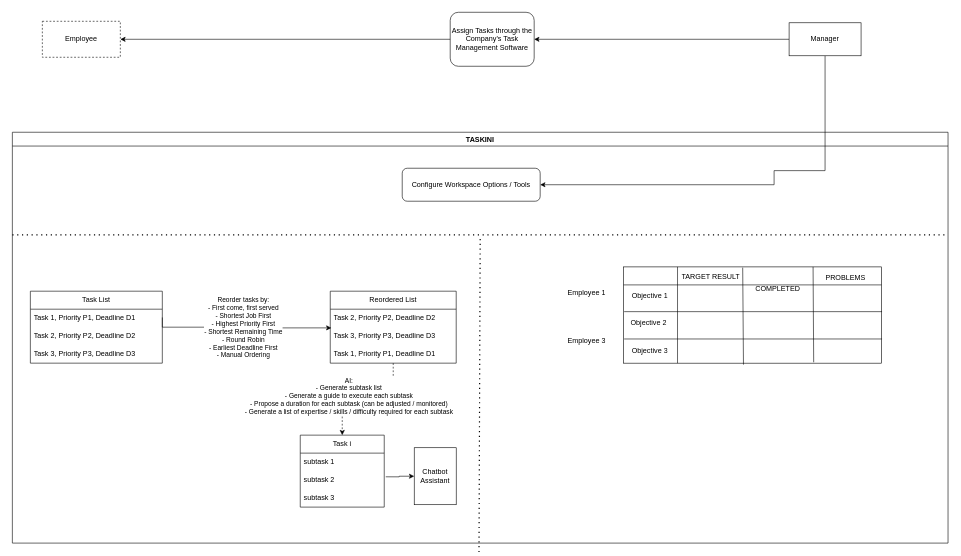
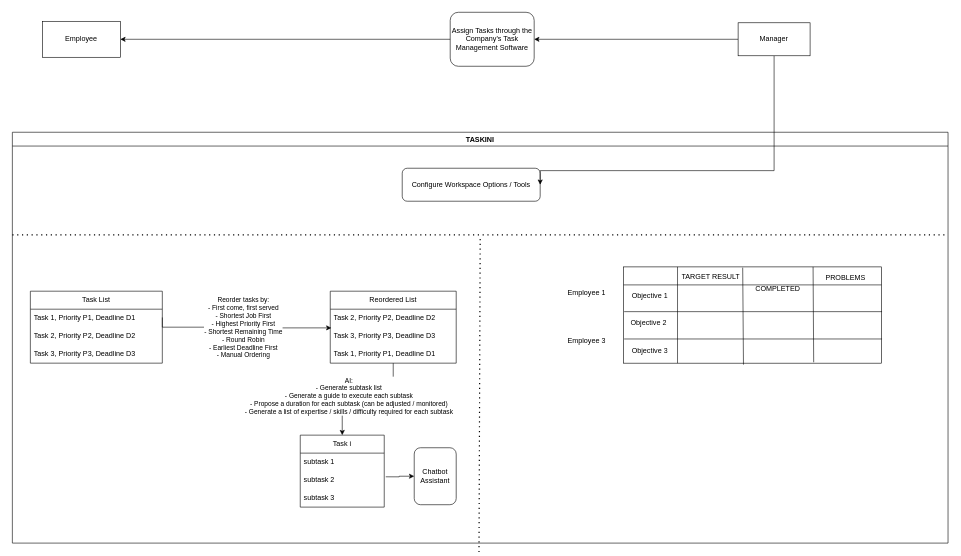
  <mxCell id="0" />
  <mxCell id="1" parent="0" />
  <mxCell id="2" value="TASKINI" style="swimlane;whiteSpace=wrap;html=1;" vertex="1" parent="1"><mxGeometry x="20" y="220" width="1560" height="685" as="geometry" /></mxCell>
  <mxCell id="3" value="Task List" style="swimlane;fontStyle=0;childLayout=stackLayout;horizontal=1;startSize=30;horizontalStack=0;resizeParent=1;resizeParentMax=0;resizeLast=0;collapsible=1;marginBottom=0;whiteSpace=wrap;html=1;" vertex="1" parent="2"><mxGeometry x="30" y="265" width="220" height="120" as="geometry"><mxRectangle x="30" y="130" width="90" height="30" as="alternateBounds" /></mxGeometry></mxCell>
  <mxCell id="4" value="Task 1, Priority P1, Deadline D1" style="text;strokeColor=none;fillColor=none;align=left;verticalAlign=middle;spacingLeft=4;spacingRight=4;overflow=hidden;points=[[0,0.5],[1,0.5]];portConstraint=eastwest;rotatable=0;whiteSpace=wrap;html=1;" vertex="1" parent="3"><mxGeometry y="30" width="220" height="30" as="geometry" /></mxCell>
  <mxCell id="5" value="Task 2, Priority P2, Deadline D2" style="text;strokeColor=none;fillColor=none;align=left;verticalAlign=middle;spacingLeft=4;spacingRight=4;overflow=hidden;points=[[0,0.5],[1,0.5]];portConstraint=eastwest;rotatable=0;whiteSpace=wrap;html=1;" vertex="1" parent="3"><mxGeometry y="60" width="220" height="30" as="geometry" /></mxCell>
  <mxCell id="6" value="Task 3, Priority P3, Deadline D3" style="text;strokeColor=none;fillColor=none;align=left;verticalAlign=middle;spacingLeft=4;spacingRight=4;overflow=hidden;points=[[0,0.5],[1,0.5]];portConstraint=eastwest;rotatable=0;whiteSpace=wrap;html=1;" vertex="1" parent="3"><mxGeometry y="90" width="220" height="30" as="geometry" /></mxCell>
- <mxCell id="7" style="edgeStyle=orthogonalEdgeStyle;rounded=0;orthogonalLoop=1;jettySize=auto;html=1;dashed=1;" edge="1" parent="2" source="9" target="15"><mxGeometry relative="1" as="geometry"><mxPoint x="645" y="505" as="targetPoint" /></mxGeometry></mxCell>
+ <mxCell id="7" style="edgeStyle=orthogonalEdgeStyle;rounded=0;orthogonalLoop=1;jettySize=auto;html=1;" edge="1" parent="2" source="9" target="15"><mxGeometry relative="1" as="geometry"><mxPoint x="645" y="505" as="targetPoint" /></mxGeometry></mxCell>
  <mxCell id="8" value="AI:&lt;br&gt;- Generate subtask list&lt;br&gt;- Generate a guide to execute each subtask&lt;br&gt;- Propose a duration for each subtask (can be adjusted / monitored)&lt;br&gt;- Generate a list of expertise / skills / difficulty required for each subtask" style="edgeLabel;html=1;align=center;verticalAlign=middle;resizable=0;points=[];" vertex="1" connectable="0" parent="7"><mxGeometry x="-0.2" y="4" relative="1" as="geometry"><mxPoint x="-53" y="-10" as="offset" /></mxGeometry></mxCell>
  <mxCell id="9" value="Reordered List" style="swimlane;fontStyle=0;childLayout=stackLayout;horizontal=1;startSize=30;horizontalStack=0;resizeParent=1;resizeParentMax=0;resizeLast=0;collapsible=1;marginBottom=0;whiteSpace=wrap;html=1;" vertex="1" parent="2"><mxGeometry x="530" y="265" width="210" height="120" as="geometry" /></mxCell>
  <mxCell id="10" value="Task 2, Priority P2, Deadline D2" style="text;strokeColor=none;fillColor=none;align=left;verticalAlign=middle;spacingLeft=4;spacingRight=4;overflow=hidden;points=[[0,0.5],[1,0.5]];portConstraint=eastwest;rotatable=0;whiteSpace=wrap;html=1;" vertex="1" parent="9"><mxGeometry y="30" width="210" height="30" as="geometry" /></mxCell>
  <mxCell id="11" value="Task 3, Priority P3, Deadline D3" style="text;strokeColor=none;fillColor=none;align=left;verticalAlign=middle;spacingLeft=4;spacingRight=4;overflow=hidden;points=[[0,0.5],[1,0.5]];portConstraint=eastwest;rotatable=0;whiteSpace=wrap;html=1;" vertex="1" parent="9"><mxGeometry y="60" width="210" height="30" as="geometry" /></mxCell>
  <mxCell id="12" value="Task 1, Priority P1, Deadline D1" style="text;strokeColor=none;fillColor=none;align=left;verticalAlign=middle;spacingLeft=4;spacingRight=4;overflow=hidden;points=[[0,0.5],[1,0.5]];portConstraint=eastwest;rotatable=0;whiteSpace=wrap;html=1;" vertex="1" parent="9"><mxGeometry y="90" width="210" height="30" as="geometry" /></mxCell>
  <mxCell id="13" style="edgeStyle=orthogonalEdgeStyle;rounded=0;orthogonalLoop=1;jettySize=auto;html=1;entryX=0;entryY=0.5;entryDx=0;entryDy=0;exitX=0.992;exitY=0.147;exitDx=0;exitDy=0;exitPerimeter=0;" edge="1" parent="2"><mxGeometry relative="1" as="geometry"><mxPoint x="250.04" y="308.82" as="sourcePoint" /><mxPoint x="531.8" y="326.18" as="targetPoint" /><Array as="points"><mxPoint x="250" y="325" /><mxPoint x="392" y="325" /><mxPoint x="392" y="326" /></Array></mxGeometry></mxCell>
  <mxCell id="14" value="Reorder tasks by:&lt;br&gt;- First come, first served&lt;br&gt;- Shortest Job First&lt;br&gt;- Highest Priority First&lt;br&gt;- Shortest Remaining Time&lt;br&gt;- Round Robin&lt;br&gt;- Earliest Deadline First&lt;br&gt;- Manual Ordering" style="edgeLabel;html=1;align=center;verticalAlign=middle;resizable=0;points=[];" vertex="1" connectable="0" parent="13"><mxGeometry x="0.17" y="-3" relative="1" as="geometry"><mxPoint x="-23" y="-4" as="offset" /></mxGeometry></mxCell>
  <mxCell id="15" value="Task i" style="swimlane;fontStyle=0;childLayout=stackLayout;horizontal=1;startSize=30;horizontalStack=0;resizeParent=1;resizeParentMax=0;resizeLast=0;collapsible=1;marginBottom=0;whiteSpace=wrap;html=1;" vertex="1" parent="2"><mxGeometry x="480" y="505" width="140" height="120" as="geometry" /></mxCell>
  <mxCell id="16" value="subtask 1" style="text;strokeColor=none;fillColor=none;align=left;verticalAlign=middle;spacingLeft=4;spacingRight=4;overflow=hidden;points=[[0,0.5],[1,0.5]];portConstraint=eastwest;rotatable=0;whiteSpace=wrap;html=1;" vertex="1" parent="15"><mxGeometry y="30" width="140" height="30" as="geometry" /></mxCell>
  <mxCell id="17" value="subtask 2" style="text;strokeColor=none;fillColor=none;align=left;verticalAlign=middle;spacingLeft=4;spacingRight=4;overflow=hidden;points=[[0,0.5],[1,0.5]];portConstraint=eastwest;rotatable=0;whiteSpace=wrap;html=1;" vertex="1" parent="15"><mxGeometry y="60" width="140" height="30" as="geometry" /></mxCell>
  <mxCell id="18" value="subtask 3" style="text;strokeColor=none;fillColor=none;align=left;verticalAlign=middle;spacingLeft=4;spacingRight=4;overflow=hidden;points=[[0,0.5],[1,0.5]];portConstraint=eastwest;rotatable=0;whiteSpace=wrap;html=1;" vertex="1" parent="15"><mxGeometry y="90" width="140" height="30" as="geometry" /></mxCell>
- <mxCell id="19" value="Chatbot Assistant" style="whiteSpace=wrap;html=1;rounded=0;" vertex="1" parent="2"><mxGeometry x="670" y="526" width="70" height="95" as="geometry" /></mxCell>
+ <mxCell id="19" value="Chatbot Assistant" style="rounded=1;whiteSpace=wrap;html=1;" vertex="1" parent="2"><mxGeometry x="670" y="526" width="70" height="95" as="geometry" /></mxCell>
  <mxCell id="20" style="edgeStyle=orthogonalEdgeStyle;rounded=0;orthogonalLoop=1;jettySize=auto;html=1;entryX=0;entryY=0.5;entryDx=0;entryDy=0;exitX=1.018;exitY=0.315;exitDx=0;exitDy=0;exitPerimeter=0;" edge="1" parent="2" source="17" target="19"><mxGeometry relative="1" as="geometry" /></mxCell>
  <mxCell id="21" value="Configure Workspace Options / Tools" style="rounded=1;whiteSpace=wrap;html=1;" vertex="1" parent="2"><mxGeometry x="650" y="60" width="230" height="55" as="geometry" /></mxCell>
  <mxCell id="22" value="" style="endArrow=none;dashed=1;html=1;dashPattern=1 3;strokeWidth=2;rounded=0;" edge="1" parent="2"><mxGeometry width="50" height="50" relative="1" as="geometry"><mxPoint x="778" y="700" as="sourcePoint" /><mxPoint x="780" y="173" as="targetPoint" /></mxGeometry></mxCell>
  <mxCell id="23" value="" style="shape=internalStorage;whiteSpace=wrap;html=1;backgroundOutline=1;dx=90;dy=30;" vertex="1" parent="2"><mxGeometry x="1019" y="224.5" width="430" height="160.5" as="geometry" /></mxCell>
  <mxCell id="24" value="Employee 1" style="text;strokeColor=none;fillColor=none;align=left;verticalAlign=middle;spacingLeft=4;spacingRight=4;overflow=hidden;points=[[0,0.5],[1,0.5]];portConstraint=eastwest;rotatable=0;whiteSpace=wrap;html=1;" vertex="1" parent="2"><mxGeometry x="920" y="253" width="80" height="30" as="geometry" /></mxCell>
  <mxCell id="25" value="Employee 3" style="text;strokeColor=none;fillColor=none;align=left;verticalAlign=middle;spacingLeft=4;spacingRight=4;overflow=hidden;points=[[0,0.5],[1,0.5]];portConstraint=eastwest;rotatable=0;whiteSpace=wrap;html=1;" vertex="1" parent="2"><mxGeometry x="920" y="333" width="80" height="30" as="geometry" /></mxCell>
  <mxCell id="26" value="" style="endArrow=none;html=1;rounded=0;entryX=0.462;entryY=0.008;entryDx=0;entryDy=0;entryPerimeter=0;exitX=0.465;exitY=1.015;exitDx=0;exitDy=0;exitPerimeter=0;" edge="1" parent="2" source="23" target="23"><mxGeometry width="50" height="50" relative="1" as="geometry"><mxPoint x="920" y="353" as="sourcePoint" /><mxPoint x="970" y="303" as="targetPoint" /></mxGeometry></mxCell>
  <mxCell id="27" value="TARGET RESULT" style="text;strokeColor=none;fillColor=none;align=left;verticalAlign=middle;spacingLeft=4;spacingRight=4;overflow=hidden;points=[[0,0.5],[1,0.5]];portConstraint=eastwest;rotatable=0;whiteSpace=wrap;html=1;" vertex="1" parent="2"><mxGeometry x="1110" y="226" width="110" height="30" as="geometry" /></mxCell>
  <mxCell id="28" value="Objective 1" style="text;strokeColor=none;fillColor=none;align=left;verticalAlign=middle;spacingLeft=4;spacingRight=4;overflow=hidden;points=[[0,0.5],[1,0.5]];portConstraint=eastwest;rotatable=0;whiteSpace=wrap;html=1;" vertex="1" parent="2"><mxGeometry x="1027" y="258" width="80" height="30" as="geometry" /></mxCell>
  <mxCell id="29" value="Objective 2" style="text;strokeColor=none;fillColor=none;align=left;verticalAlign=middle;spacingLeft=4;spacingRight=4;overflow=hidden;points=[[0,0.5],[1,0.5]];portConstraint=eastwest;rotatable=0;whiteSpace=wrap;html=1;" vertex="1" parent="2"><mxGeometry x="1025" y="303" width="80" height="30" as="geometry" /></mxCell>
  <mxCell id="30" value="Objective 3" style="text;strokeColor=none;fillColor=none;align=left;verticalAlign=middle;spacingLeft=4;spacingRight=4;overflow=hidden;points=[[0,0.5],[1,0.5]];portConstraint=eastwest;rotatable=0;whiteSpace=wrap;html=1;" vertex="1" parent="2"><mxGeometry x="1027" y="350" width="80" height="30" as="geometry" /></mxCell>
  <mxCell id="31" value="" style="shape=link;html=1;rounded=0;width=45.556;" edge="1" parent="2"><mxGeometry width="100" relative="1" as="geometry"><mxPoint x="1020" y="321.89" as="sourcePoint" /><mxPoint x="1450" y="321.89" as="targetPoint" /></mxGeometry></mxCell>
  <mxCell id="32" value="COMPLETED" style="text;strokeColor=none;fillColor=none;align=left;verticalAlign=middle;spacingLeft=4;spacingRight=4;overflow=hidden;points=[[0,0.5],[1,0.5]];portConstraint=eastwest;rotatable=0;whiteSpace=wrap;html=1;" vertex="1" parent="2"><mxGeometry x="1233" y="246" width="110" height="30" as="geometry" /></mxCell>
  <mxCell id="33" value="PROBLEMS" style="text;strokeColor=none;fillColor=none;align=left;verticalAlign=middle;spacingLeft=4;spacingRight=4;overflow=hidden;points=[[0,0.5],[1,0.5]];portConstraint=eastwest;rotatable=0;whiteSpace=wrap;html=1;" vertex="1" parent="2"><mxGeometry x="1350" y="228" width="110" height="30" as="geometry" /></mxCell>
  <mxCell id="34" value="" style="endArrow=none;html=1;rounded=0;exitX=0.465;exitY=1.015;exitDx=0;exitDy=0;exitPerimeter=0;" edge="1" parent="2"><mxGeometry width="50" height="50" relative="1" as="geometry"><mxPoint x="1336" y="383.5" as="sourcePoint" /><mxPoint x="1335" y="224.5" as="targetPoint" /></mxGeometry></mxCell>
  <mxCell id="35" value="Assign Tasks through the Company's Task Management Software" style="rounded=1;whiteSpace=wrap;html=1;" vertex="1" parent="1"><mxGeometry x="750" y="20" width="140" height="90" as="geometry" /></mxCell>
  <mxCell id="36" style="edgeStyle=orthogonalEdgeStyle;rounded=0;orthogonalLoop=1;jettySize=auto;html=1;entryX=1;entryY=0.5;entryDx=0;entryDy=0;" edge="1" parent="1" source="39" target="35"><mxGeometry relative="1" as="geometry" /></mxCell>
  <mxCell id="37" style="edgeStyle=orthogonalEdgeStyle;rounded=0;orthogonalLoop=1;jettySize=auto;html=1;entryX=1;entryY=0.5;entryDx=0;entryDy=0;" edge="1" parent="1" source="35" target="40"><mxGeometry relative="1" as="geometry" /></mxCell>
  <mxCell id="38" style="edgeStyle=orthogonalEdgeStyle;rounded=0;orthogonalLoop=1;jettySize=auto;html=1;entryX=1;entryY=0.5;entryDx=0;entryDy=0;" edge="1" parent="1" source="39" target="21"><mxGeometry relative="1" as="geometry"><Array as="points"><mxPoint x="1290" y="284" /></Array></mxGeometry></mxCell>
- <mxCell id="39" value="Manager" style="whiteSpace=wrap;html=1;" vertex="1" parent="1"><mxGeometry x="1315" y="37.5" width="120" height="55" as="geometry" /></mxCell>
- <mxCell id="40" value="Employee" style="whiteSpace=wrap;html=1;dashed=1;" vertex="1" parent="1"><mxGeometry x="70" y="35" width="130" height="60" as="geometry" /></mxCell>
+ <mxCell id="39" value="Manager" style="whiteSpace=wrap;html=1;" vertex="1" parent="1"><mxGeometry x="1230" y="37.5" width="120" height="55" as="geometry" /></mxCell>
+ <mxCell id="40" value="Employee" style="whiteSpace=wrap;html=1;" vertex="1" parent="1"><mxGeometry x="70" y="35" width="130" height="60" as="geometry" /></mxCell>
  <mxCell id="41" value="" style="endArrow=none;dashed=1;html=1;dashPattern=1 3;strokeWidth=2;rounded=0;entryX=1;entryY=0.25;entryDx=0;entryDy=0;exitX=0;exitY=0.25;exitDx=0;exitDy=0;" edge="1" parent="1" source="2" target="2"><mxGeometry width="50" height="50" relative="1" as="geometry"><mxPoint x="345" y="440" as="sourcePoint" /><mxPoint x="770" y="410" as="targetPoint" /></mxGeometry></mxCell>
